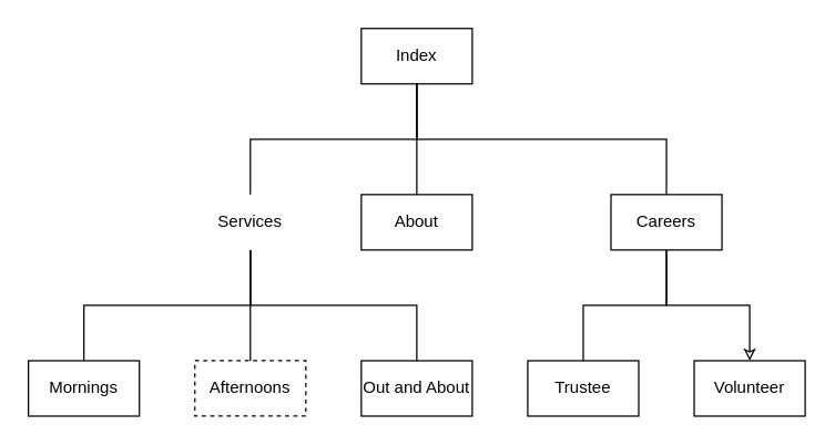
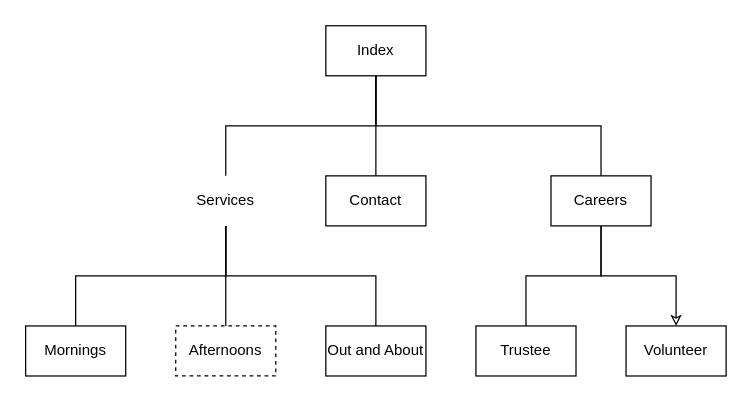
  <mxCell id="0" />
  <mxCell id="1" parent="0" />
  <mxCell id="2" value="" style="edgeStyle=orthogonalEdgeStyle;rounded=0;orthogonalLoop=1;jettySize=auto;html=1;endArrow=none;endFill=0;" edge="1" parent="1" source="5" target="15"><mxGeometry relative="1" as="geometry"><Array as="points"><mxPoint x="300" y="100" /><mxPoint x="180" y="100" /></Array></mxGeometry></mxCell>
  <mxCell id="3" value="" style="edgeStyle=orthogonalEdgeStyle;rounded=0;orthogonalLoop=1;jettySize=auto;html=1;endArrow=none;endFill=0;" edge="1" parent="1" source="5" target="11"><mxGeometry relative="1" as="geometry" /></mxCell>
  <mxCell id="4" value="" style="edgeStyle=orthogonalEdgeStyle;rounded=0;orthogonalLoop=1;jettySize=auto;html=1;endArrow=none;endFill=0;" edge="1" parent="1" source="5" target="8"><mxGeometry relative="1" as="geometry"><Array as="points"><mxPoint x="300" y="100" /><mxPoint x="480" y="100" /></Array></mxGeometry></mxCell>
  <mxCell id="5" value="Index" style="rounded=0;whiteSpace=wrap;html=1;fillColor=none;" vertex="1" parent="1"><mxGeometry x="260" y="20" width="80" height="40" as="geometry" /></mxCell>
  <mxCell id="6" value="" style="edgeStyle=orthogonalEdgeStyle;rounded=0;orthogonalLoop=1;jettySize=auto;html=1;endArrow=none;endFill=0;" edge="1" parent="1" source="8" target="10"><mxGeometry relative="1" as="geometry" /></mxCell>
  <mxCell id="7" value="" style="edgeStyle=orthogonalEdgeStyle;rounded=0;orthogonalLoop=1;jettySize=auto;html=1;endArrow=classic;endFill=0;" edge="1" parent="1" source="8" target="9"><mxGeometry relative="1" as="geometry"><Array as="points"><mxPoint x="480" y="220" /><mxPoint x="540" y="220" /></Array></mxGeometry></mxCell>
  <mxCell id="8" value="Careers" style="rounded=0;whiteSpace=wrap;html=1;fillColor=none;" vertex="1" parent="1"><mxGeometry x="440" y="140" width="80" height="40" as="geometry" /></mxCell>
  <mxCell id="9" value="Volunteer" style="rounded=0;whiteSpace=wrap;html=1;fillColor=none;" vertex="1" parent="1"><mxGeometry x="500" y="260" width="80" height="40" as="geometry" /></mxCell>
  <mxCell id="10" value="Trustee" style="rounded=0;whiteSpace=wrap;html=1;fillColor=none;" vertex="1" parent="1"><mxGeometry x="380" y="260" width="80" height="40" as="geometry" /></mxCell>
- <mxCell id="11" value="About" style="rounded=0;whiteSpace=wrap;html=1;fillColor=none;" vertex="1" parent="1"><mxGeometry x="260" y="140" width="80" height="40" as="geometry" /></mxCell>
+ <mxCell id="11" value="Contact" style="rounded=0;whiteSpace=wrap;html=1;fillColor=none;" vertex="1" parent="1"><mxGeometry x="260" y="140" width="80" height="40" as="geometry" /></mxCell>
  <mxCell id="12" value="" style="edgeStyle=orthogonalEdgeStyle;rounded=0;orthogonalLoop=1;jettySize=auto;html=1;endArrow=none;endFill=0;" edge="1" parent="1" source="15" target="18"><mxGeometry relative="1" as="geometry"><Array as="points"><mxPoint x="180" y="220" /><mxPoint x="60" y="220" /></Array></mxGeometry></mxCell>
  <mxCell id="13" value="" style="edgeStyle=orthogonalEdgeStyle;rounded=0;orthogonalLoop=1;jettySize=auto;html=1;endArrow=none;endFill=0;" edge="1" parent="1" source="15" target="17"><mxGeometry relative="1" as="geometry" /></mxCell>
  <mxCell id="14" value="" style="edgeStyle=orthogonalEdgeStyle;rounded=0;orthogonalLoop=1;jettySize=auto;html=1;endArrow=none;endFill=0;" edge="1" parent="1" source="15" target="16"><mxGeometry relative="1" as="geometry"><Array as="points"><mxPoint x="180" y="220" /><mxPoint x="300" y="220" /></Array></mxGeometry></mxCell>
  <mxCell id="15" value="Services" style="rounded=0;whiteSpace=wrap;html=1;fillColor=none;strokeColor=none;" vertex="1" parent="1"><mxGeometry x="140" y="140" width="80" height="40" as="geometry" /></mxCell>
  <mxCell id="16" value="Out and About" style="rounded=0;whiteSpace=wrap;html=1;fillColor=none;" vertex="1" parent="1"><mxGeometry x="260" y="260" width="80" height="40" as="geometry" /></mxCell>
  <mxCell id="17" value="Afternoons" style="rounded=0;whiteSpace=wrap;html=1;fillColor=none;dashed=1;" vertex="1" parent="1"><mxGeometry x="140" y="260" width="80" height="40" as="geometry" /></mxCell>
  <mxCell id="18" value="Mornings" style="rounded=0;whiteSpace=wrap;html=1;fillColor=none;" vertex="1" parent="1"><mxGeometry x="20" y="260" width="80" height="40" as="geometry" /></mxCell>
